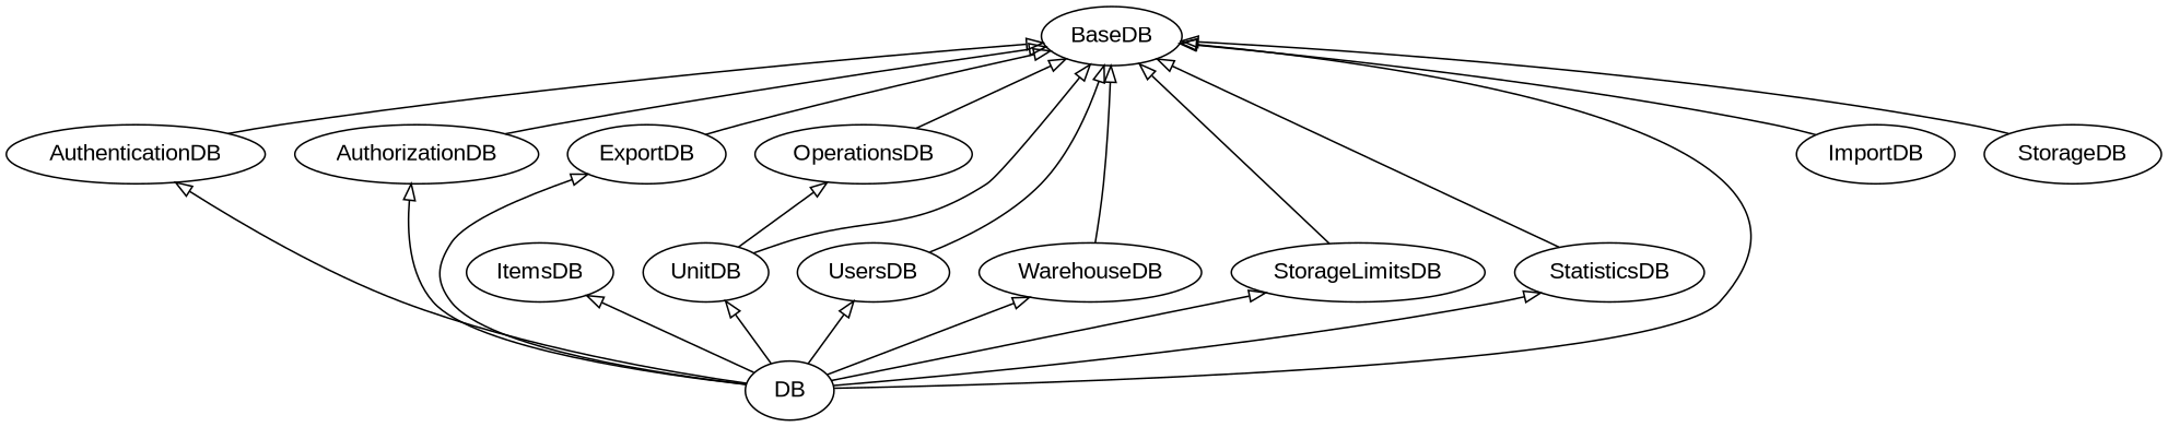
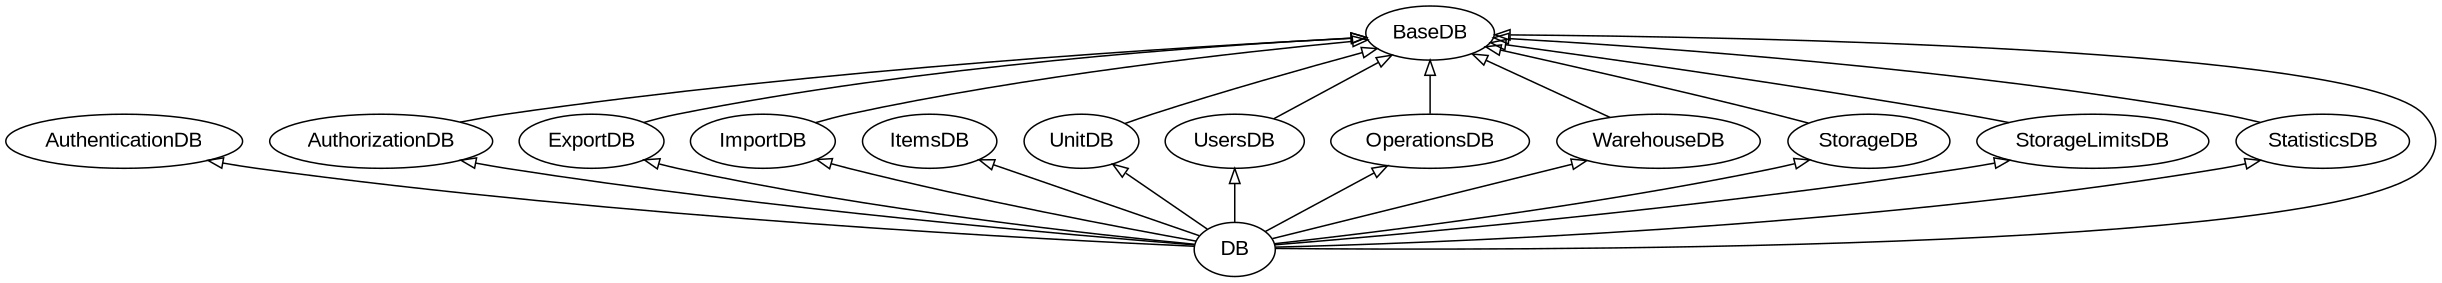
  digraph {
    fontname="Liberation Sans"
    rankdir=BT
    node [fontname="Liberation Sans"]
    edge [arrowhead=onormal fontname="Liberation Sans"]
    DB
    AuthenticationDB
    AuthorizationDB
    ExportDB
    ImportDB
    ItemsDB
    UnitDB
    UsersDB
    OperationsDB
    WarehouseDB
    StorageDB
    StorageLimitsDB
    StatisticsDB
    BaseDB
    DB -> AuthenticationDB
    DB -> AuthorizationDB
    DB -> ExportDB
+   DB -> ImportDB
    DB -> ItemsDB
    DB -> UnitDB
    DB -> UsersDB
-   UnitDB -> OperationsDB
+   DB -> OperationsDB
    DB -> WarehouseDB
+   DB -> StorageDB
    DB -> StorageLimitsDB
    DB -> StatisticsDB
    DB -> BaseDB
-   AuthenticationDB -> BaseDB
    AuthorizationDB -> BaseDB
    ExportDB -> BaseDB
    ImportDB -> BaseDB
    UnitDB -> BaseDB
    UsersDB -> BaseDB
    OperationsDB -> BaseDB
    WarehouseDB -> BaseDB
    StorageDB -> BaseDB
    StorageLimitsDB -> BaseDB
    StatisticsDB -> BaseDB
  }
